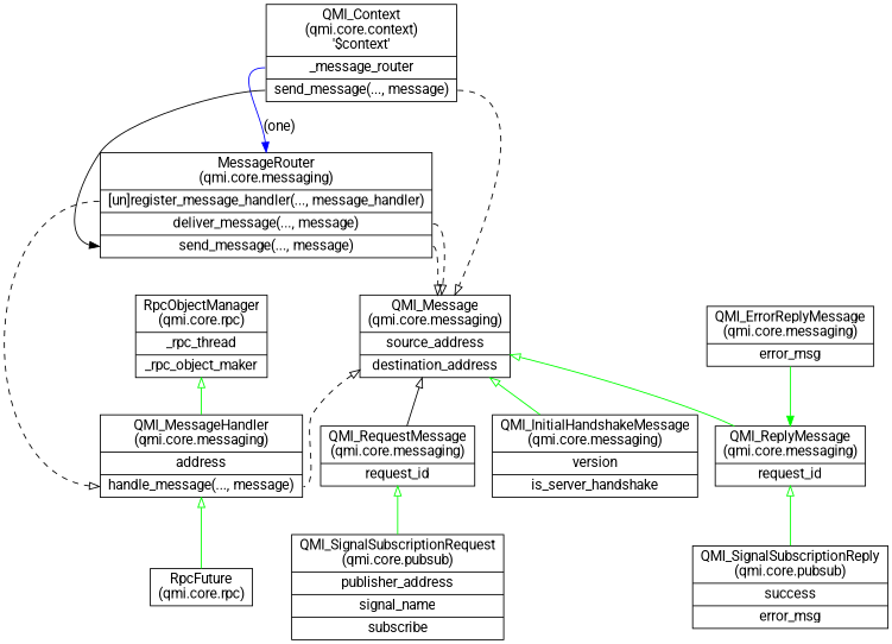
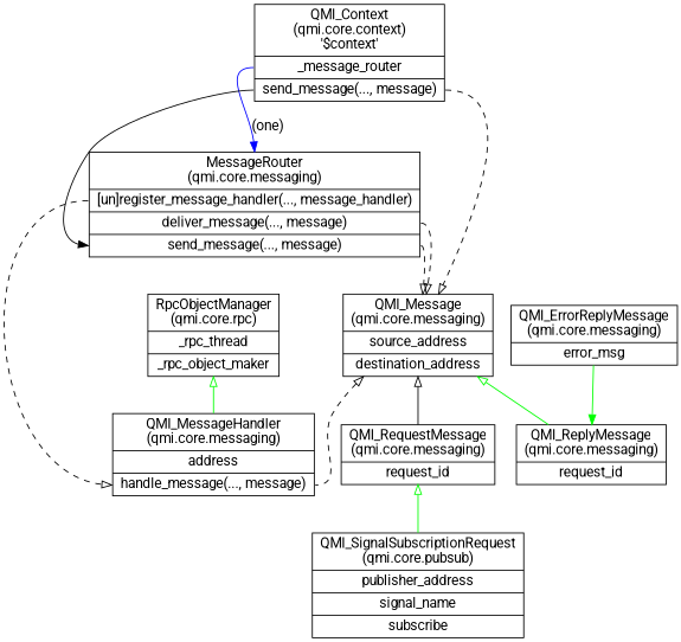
  digraph {
    fontname=Roboto
    node [fontname=Roboto shape=record]
    edge [color=black fontname=Roboto arrowtail=onormal dir=back]
    n1 [label="{ QMI_Context\n(qmi.core.context)\n'$context' | <message_router> _message_router | <send_message> send_message(..., message) }"]
    n2 [label="{ QMI_Message\n(qmi.core.messaging) | <sour_addr> source_address | <dest_addr> destination_address }"]
    n3 [label="{ <msg_router_top> MessageRouter\n(qmi.core.messaging) | <reg_msg_handler> [un]register_message_handler(..., message_handler) | <deliver_message> deliver_message(..., message) | <router_send_message> send_message(..., message) }"]
    n4 [label="{ QMI_RequestMessage\n(qmi.core.messaging) | <request_message_id> request_id }"]
    n5 [label="{ QMI_ReplyMessage\n(qmi.core.messaging) | <reply_request_id> request_id }"]
-   n6 [label="{ QMI_InitialHandshakeMessage\n(qmi.core.messaging) | <version> version | <is_server_handshake> is_server_handshake }"]
    n7 [label="{ QMI_MessageHandler\n(qmi.core.messaging) | <msghanlderaddr> address | <msg_handler_handle_msg> handle_message(..., message) }"]
    n8 [label="{ QMI_SignalSubscriptionRequest\n(qmi.core.pubsub) | publisher_address | signal_name | subscribe }"]
-   n9 [label="{ QMI_SignalSubscriptionReply\n(qmi.core.pubsub) | success | error_msg }"]
-   n10 [label="{ RpcFuture\n(qmi.core.rpc) }"]
    n11 [label="{ QMI_ErrorReplyMessage\n(qmi.core.messaging) | <error_msg> error_msg }"]
    n12 [label="{ RpcObjectManager\n(qmi.core.rpc) | <rpc_thread> _rpc_thread | <rpc_obj_mkr> _rpc_object_maker }"]
    n1 -> n2 [arrowhead=onormal style=dashed tailport="send_message:e" arrowtail="" dir=""]
    n1 -> n3 [color=blue headport=msg_router_top label="(one)" tailport="message_router:w" arrowtail="" dir=""]
    n2 -> n4
    n2 -> n5 [color=green]
-   n2 -> n6 [color=green]
    n2 -> n7 [headport="msg_handler_handle_msg:e" style=dashed]
    n3 -> n1 [headport="send_message:w" tailport="router_send_message:w" arrowtail=""]
    n3 -> n2 [arrowhead=onormal style=dashed tailport="deliver_message:e" arrowtail="" dir=""]
    n3 -> n2 [arrowhead=onormal style=dashed tailport="router_send_message:e" arrowtail="" dir=""]
    n3 -> n7 [arrowhead=onormal headport="msg_handler_handle_msg:w" style=dashed tailport="reg_msg_handler:w" arrowtail="" dir=""]
    n4 -> n8 [color=green]
-   n5 -> n9 [color=green]
-   n7 -> n10 [color=green]
    n11 -> n5 [arrowhead=normal color=green arrowtail="" dir=""]
    n12 -> n7 [color=green]
  }
